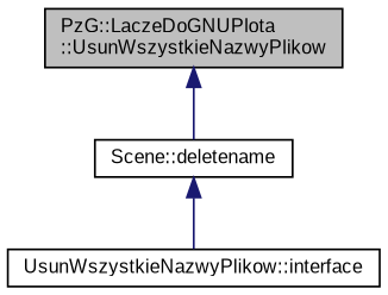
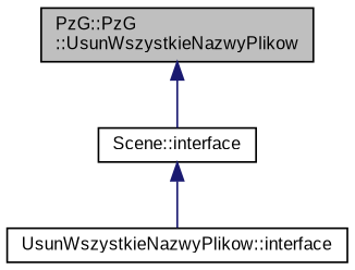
  digraph {
    fontname="Liberation Sans"
    rankdir=TB
    node [color=black fillcolor=white fontname="Liberation Sans" fontsize=10 shape=record style=filled]
    edge [color=midnightblue dir=back fontname="Liberation Sans" fontsize=10 labelfontname=Helvetica labelfontsize=10 style=solid]
-   n1 [fillcolor=grey75 fontcolor=black height=0.2 label="PzG::LaczeDoGNUPlota\l::UsunWszystkieNazwyPlikow" width=0.4]
-   n2 [height=0.2 label="Scene::deletename" width=0.4]
+   n1 [fillcolor=grey75 fontcolor=black height=0.2 label="PzG::PzG\l::UsunWszystkieNazwyPlikow" width=0.4]
+   n2 [height=0.2 label="Scene::interface" width=0.4]
    n3 [height=0.2 label="UsunWszystkieNazwyPlikow::interface" width=0.4]
    n1 -> n2
    n2 -> n3
  }
